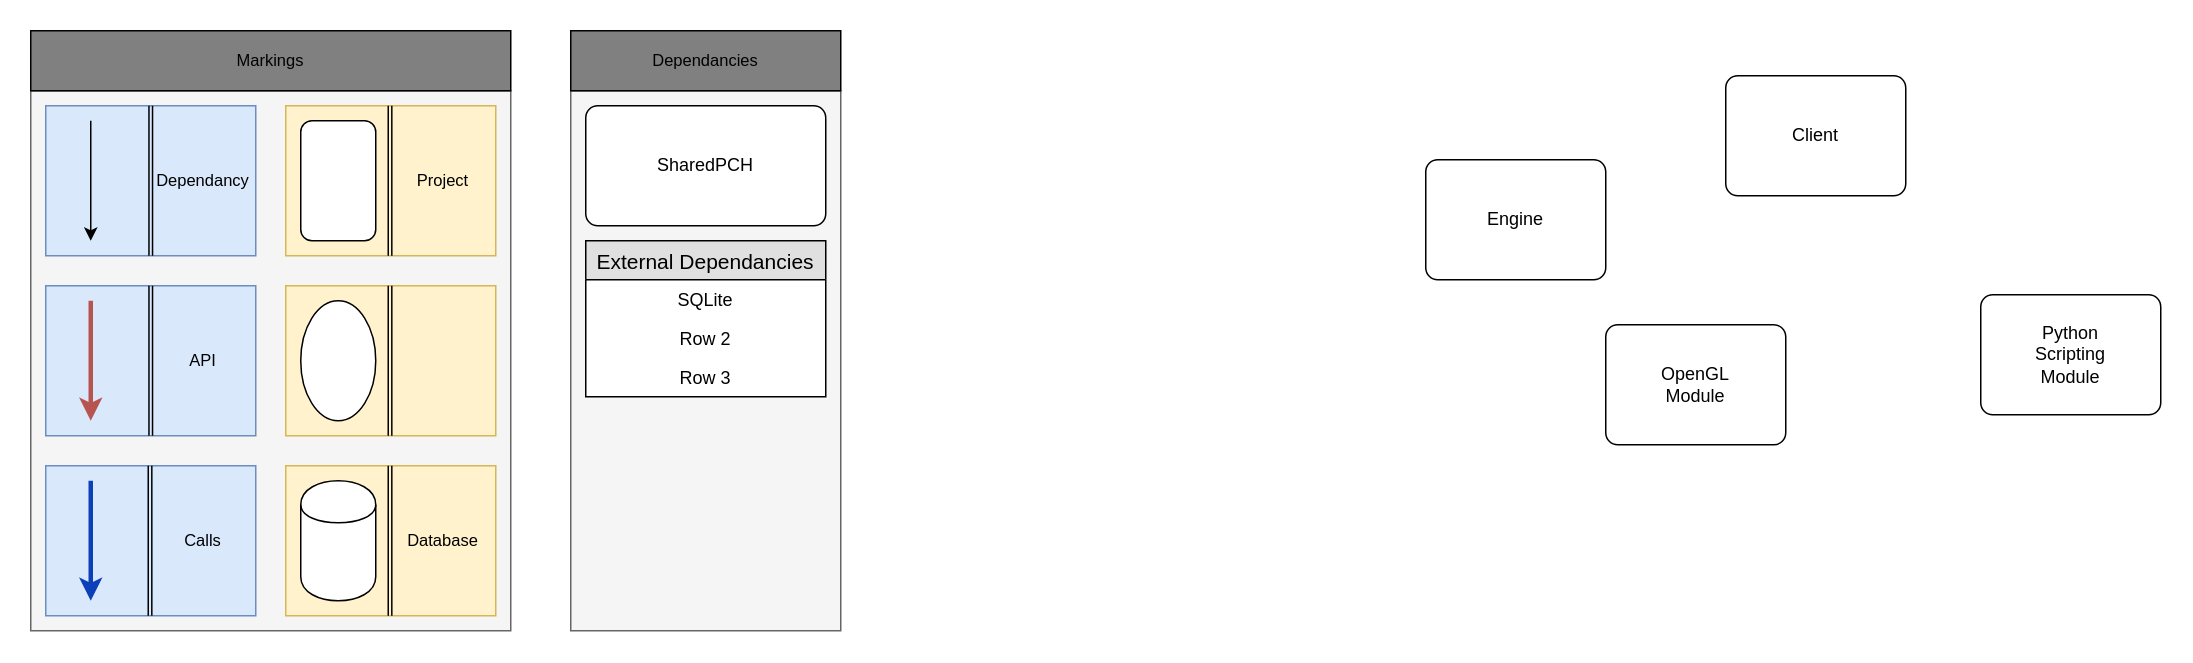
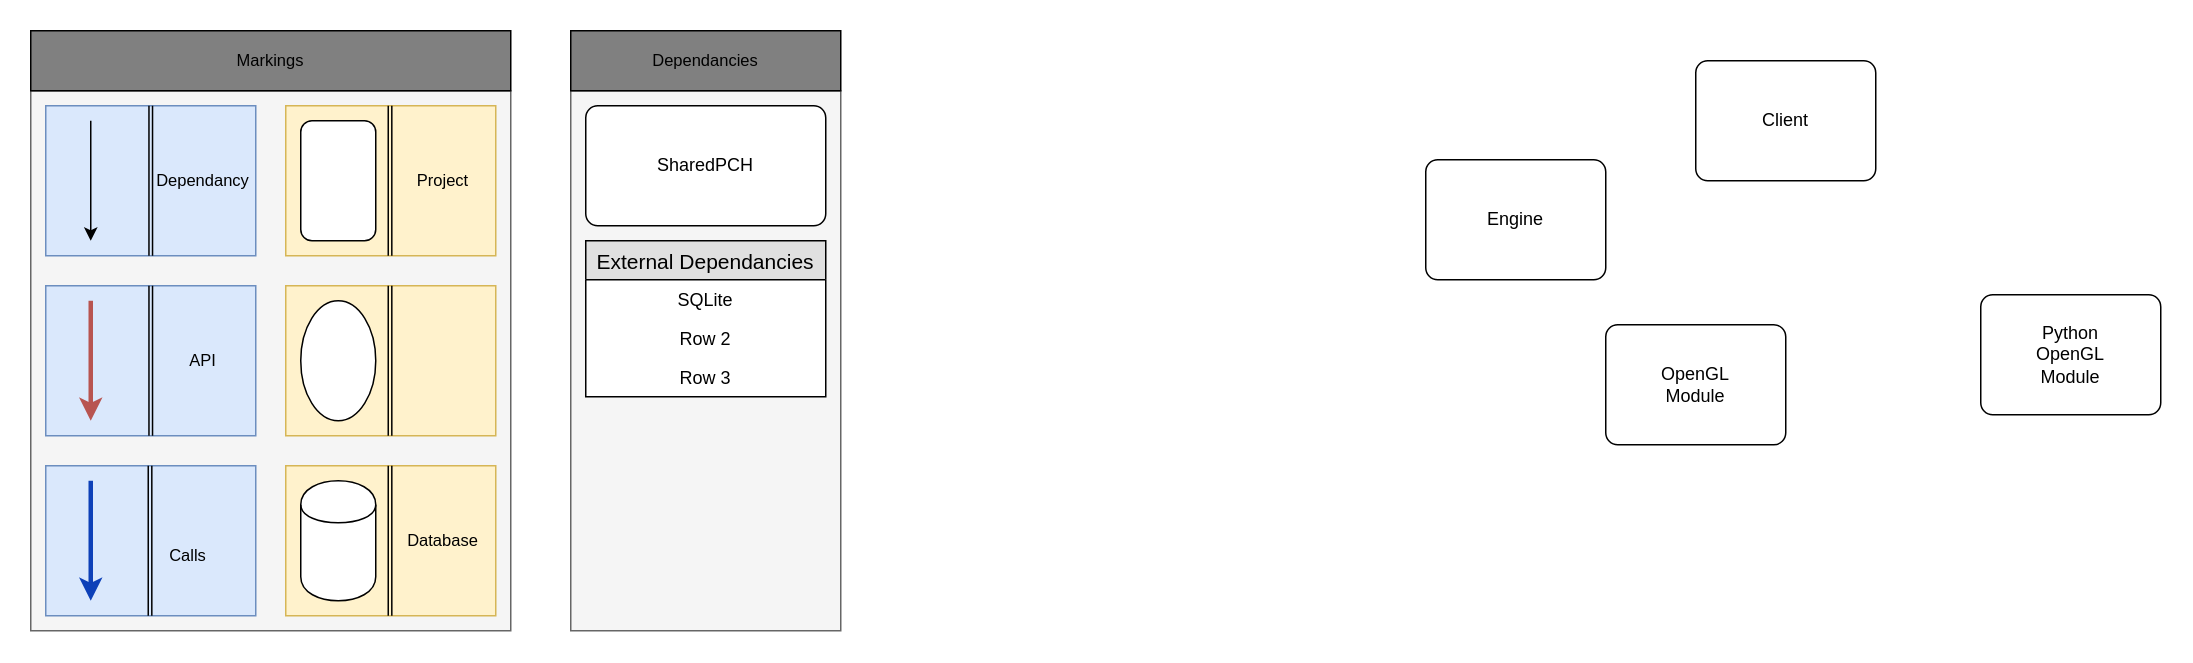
  <mxCell id="0" />
  <mxCell id="1" parent="0" />
  <mxCell id="2" value="" style="rounded=0;whiteSpace=wrap;html=1;strokeColor=#666666;fillColor=#f5f5f5;fontSize=11;align=center;fontColor=#333333;" vertex="1" parent="1"><mxGeometry x="380" y="60" width="180" height="360" as="geometry" /></mxCell>
  <mxCell id="3" value="" style="rounded=0;whiteSpace=wrap;html=1;fontSize=11;align=center;fillColor=#f5f5f5;strokeColor=#666666;fontColor=#333333;" vertex="1" parent="1"><mxGeometry x="20" y="60" width="320" height="360" as="geometry" /></mxCell>
  <mxCell id="4" value="" style="rounded=0;whiteSpace=wrap;html=1;align=center;fillColor=#dae8fc;strokeColor=#6c8ebf;" vertex="1" parent="1"><mxGeometry x="30" y="70" width="140" height="100" as="geometry" /></mxCell>
  <mxCell id="5" value="SharedPCH" style="rounded=1;arcSize=10;whiteSpace=wrap;html=1;align=center;" vertex="1" parent="1"><mxGeometry x="390" y="70" width="160" height="80" as="geometry" /></mxCell>
  <mxCell id="6" value="Engine" style="rounded=1;arcSize=10;whiteSpace=wrap;html=1;align=center;" vertex="1" parent="1"><mxGeometry x="950" y="106" width="120" height="80" as="geometry" /></mxCell>
- <mxCell id="7" value="Client" style="rounded=1;arcSize=10;whiteSpace=wrap;html=1;align=center;" vertex="1" parent="1"><mxGeometry x="1150" y="50" width="120" height="80" as="geometry" /></mxCell>
+ <mxCell id="7" value="Client" style="rounded=1;arcSize=10;whiteSpace=wrap;html=1;align=center;" vertex="1" parent="1"><mxGeometry x="1130" y="40" width="120" height="80" as="geometry" /></mxCell>
  <mxCell id="8" value="External Dependancies" style="swimlane;fontStyle=0;childLayout=stackLayout;horizontal=1;startSize=26;fillColor=#e0e0e0;horizontalStack=0;resizeParent=1;resizeParentMax=0;resizeLast=0;collapsible=1;marginBottom=0;swimlaneFillColor=#ffffff;align=center;fontSize=14;" vertex="1" parent="1"><mxGeometry x="390" y="160" width="160" height="104" as="geometry" /></mxCell>
  <mxCell id="9" value="SQLite" style="text;strokeColor=none;fillColor=none;spacingLeft=4;spacingRight=4;overflow=hidden;rotatable=0;points=[[0,0.5],[1,0.5]];portConstraint=eastwest;fontSize=12;align=center;" vertex="1" parent="8"><mxGeometry y="26" width="160" height="26" as="geometry" /></mxCell>
  <mxCell id="10" value="Row 2" style="text;strokeColor=none;fillColor=none;spacingLeft=4;spacingRight=4;overflow=hidden;rotatable=0;points=[[0,0.5],[1,0.5]];portConstraint=eastwest;fontSize=12;align=center;" vertex="1" parent="8"><mxGeometry y="52" width="160" height="26" as="geometry" /></mxCell>
  <mxCell id="11" value="Row 3" style="text;strokeColor=none;fillColor=none;spacingLeft=4;spacingRight=4;overflow=hidden;rotatable=0;points=[[0,0.5],[1,0.5]];portConstraint=eastwest;fontSize=12;align=center;" vertex="1" parent="8"><mxGeometry y="78" width="160" height="26" as="geometry" /></mxCell>
  <mxCell id="12" value="OpenGL&lt;br&gt;Module" style="rounded=1;arcSize=10;whiteSpace=wrap;html=1;align=center;" vertex="1" parent="1"><mxGeometry x="1070" y="216" width="120" height="80" as="geometry" /></mxCell>
- <mxCell id="13" value="Python&lt;br&gt;Scripting&lt;br&gt;Module" style="rounded=1;arcSize=10;whiteSpace=wrap;html=1;align=center;" vertex="1" parent="1"><mxGeometry x="1320" y="196" width="120" height="80" as="geometry" /></mxCell>
+ <mxCell id="13" value="Python&lt;br&gt;OpenGL&lt;br&gt;Module" style="rounded=1;arcSize=10;whiteSpace=wrap;html=1;align=center;" vertex="1" parent="1"><mxGeometry x="1320" y="196" width="120" height="80" as="geometry" /></mxCell>
  <mxCell id="14" value="" style="endArrow=classic;html=1;" edge="1" parent="1"><mxGeometry width="50" height="50" relative="1" as="geometry"><mxPoint x="60" y="80" as="sourcePoint" /><mxPoint x="60" y="160" as="targetPoint" /></mxGeometry></mxCell>
  <mxCell id="15" value="Dependancy" style="text;html=1;strokeColor=none;fillColor=none;align=center;verticalAlign=middle;whiteSpace=wrap;rounded=0;fontSize=11;" vertex="1" parent="1"><mxGeometry x="100" y="110" width="70" height="20" as="geometry" /></mxCell>
  <mxCell id="16" value="" style="shape=link;html=1;width=-2.381;" edge="1" parent="1"><mxGeometry width="50" height="50" relative="1" as="geometry"><mxPoint x="100" y="170" as="sourcePoint" /><mxPoint x="100" y="70" as="targetPoint" /></mxGeometry></mxCell>
  <mxCell id="17" value="" style="rounded=0;whiteSpace=wrap;html=1;align=center;fillColor=#dae8fc;strokeColor=#6c8ebf;" vertex="1" parent="1"><mxGeometry x="30" y="190" width="140" height="100" as="geometry" /></mxCell>
  <mxCell id="18" value="" style="shape=link;html=1;entryX=0.5;entryY=0;entryDx=0;entryDy=0;exitX=0.5;exitY=1;exitDx=0;exitDy=0;width=-2.381;" edge="1" parent="1" source="17" target="17"><mxGeometry width="50" height="50" relative="1" as="geometry"><mxPoint x="20" y="590" as="sourcePoint" /><mxPoint x="70" y="540" as="targetPoint" /></mxGeometry></mxCell>
  <mxCell id="19" value="" style="endArrow=classic;html=1;fillColor=#f8cecc;strokeColor=#b85450;comic=0;rounded=0;strokeWidth=3;" edge="1" parent="1"><mxGeometry width="50" height="50" relative="1" as="geometry"><mxPoint x="60" y="200" as="sourcePoint" /><mxPoint x="60" y="280" as="targetPoint" /></mxGeometry></mxCell>
  <mxCell id="20" value="API" style="text;html=1;strokeColor=none;fillColor=none;align=center;verticalAlign=middle;whiteSpace=wrap;rounded=0;fontSize=11;" vertex="1" parent="1"><mxGeometry x="100" y="230" width="70" height="20" as="geometry" /></mxCell>
  <mxCell id="21" value="" style="rounded=0;whiteSpace=wrap;html=1;align=center;fillColor=#fff2cc;strokeColor=#d6b656;" vertex="1" parent="1"><mxGeometry x="190" y="70" width="140" height="100" as="geometry" /></mxCell>
  <mxCell id="22" value="" style="shape=link;html=1;entryX=0.5;entryY=0;entryDx=0;entryDy=0;exitX=0.5;exitY=1;exitDx=0;exitDy=0;width=-2.381;" edge="1" parent="1"><mxGeometry width="50" height="50" relative="1" as="geometry"><mxPoint x="259.52" y="170" as="sourcePoint" /><mxPoint x="259.52" y="70" as="targetPoint" /></mxGeometry></mxCell>
  <mxCell id="23" value="" style="rounded=1;whiteSpace=wrap;html=1;gradientColor=none;fontSize=11;align=center;" vertex="1" parent="1"><mxGeometry x="200" y="80" width="50" height="80" as="geometry" /></mxCell>
  <mxCell id="24" value="Project" style="text;html=1;strokeColor=none;fillColor=none;align=center;verticalAlign=middle;whiteSpace=wrap;rounded=0;fontSize=11;" vertex="1" parent="1"><mxGeometry x="260" y="110" width="70" height="20" as="geometry" /></mxCell>
  <mxCell id="25" value="" style="rounded=0;whiteSpace=wrap;html=1;align=center;fillColor=#fff2cc;strokeColor=#d6b656;" vertex="1" parent="1"><mxGeometry x="190" y="190" width="140" height="100" as="geometry" /></mxCell>
  <mxCell id="26" value="" style="shape=link;html=1;entryX=0.5;entryY=0;entryDx=0;entryDy=0;exitX=0.5;exitY=1;exitDx=0;exitDy=0;width=-2.381;" edge="1" parent="1"><mxGeometry width="50" height="50" relative="1" as="geometry"><mxPoint x="259.52" y="290" as="sourcePoint" /><mxPoint x="259.52" y="190" as="targetPoint" /></mxGeometry></mxCell>
  <mxCell id="27" value="" style="ellipse;whiteSpace=wrap;html=1;gradientColor=none;fontSize=11;align=center;" vertex="1" parent="1"><mxGeometry x="200" y="200" width="50" height="80" as="geometry" /></mxCell>
  <mxCell id="28" value="" style="rounded=0;whiteSpace=wrap;html=1;align=center;fillColor=#fff2cc;strokeColor=#d6b656;" vertex="1" parent="1"><mxGeometry x="190" y="310" width="140" height="100" as="geometry" /></mxCell>
  <mxCell id="29" value="" style="shape=link;html=1;entryX=0.5;entryY=0;entryDx=0;entryDy=0;exitX=0.5;exitY=1;exitDx=0;exitDy=0;width=-2.381;" edge="1" parent="1"><mxGeometry width="50" height="50" relative="1" as="geometry"><mxPoint x="259.52" y="410" as="sourcePoint" /><mxPoint x="259.52" y="310" as="targetPoint" /></mxGeometry></mxCell>
  <mxCell id="30" value="" style="shape=cylinder;whiteSpace=wrap;html=1;boundedLbl=1;backgroundOutline=1;gradientColor=none;fontSize=11;align=center;" vertex="1" parent="1"><mxGeometry x="200" y="320" width="50" height="80" as="geometry" /></mxCell>
  <mxCell id="31" value="Database" style="text;html=1;strokeColor=none;fillColor=none;align=center;verticalAlign=middle;whiteSpace=wrap;rounded=0;fontSize=11;" vertex="1" parent="1"><mxGeometry x="260" y="350" width="70" height="20" as="geometry" /></mxCell>
  <mxCell id="32" value="" style="rounded=0;whiteSpace=wrap;html=1;align=center;fillColor=#dae8fc;strokeColor=#6c8ebf;" vertex="1" parent="1"><mxGeometry x="30" y="310" width="140" height="100" as="geometry" /></mxCell>
  <mxCell id="33" value="" style="shape=link;html=1;entryX=0.5;entryY=0;entryDx=0;entryDy=0;exitX=0.5;exitY=1;exitDx=0;exitDy=0;width=-2.381;" edge="1" parent="1"><mxGeometry width="50" height="50" relative="1" as="geometry"><mxPoint x="99.52" y="410" as="sourcePoint" /><mxPoint x="99.52" y="310" as="targetPoint" /></mxGeometry></mxCell>
  <mxCell id="34" value="" style="endArrow=classic;html=1;fillColor=#f8cecc;strokeColor=#0D40B8;comic=0;rounded=0;strokeWidth=3;" edge="1" parent="1"><mxGeometry width="50" height="50" relative="1" as="geometry"><mxPoint x="60" y="320" as="sourcePoint" /><mxPoint x="60" y="400" as="targetPoint" /></mxGeometry></mxCell>
- <mxCell id="35" value="Calls" style="text;html=1;strokeColor=none;fillColor=none;align=center;verticalAlign=middle;whiteSpace=wrap;rounded=0;fontSize=11;" vertex="1" parent="1"><mxGeometry x="100" y="350" width="70" height="20" as="geometry" /></mxCell>
+ <mxCell id="35" value="Calls" style="text;html=1;strokeColor=none;fillColor=none;align=center;verticalAlign=middle;whiteSpace=wrap;rounded=0;fontSize=11;" vertex="1" parent="1"><mxGeometry x="90" y="360" width="70" height="20" as="geometry" /></mxCell>
  <mxCell id="36" value="Markings" style="rounded=0;whiteSpace=wrap;html=1;gradientColor=none;fontSize=11;align=center;fillColor=#808080;" vertex="1" parent="1"><mxGeometry x="20" y="20" width="320" height="40" as="geometry" /></mxCell>
  <mxCell id="37" value="Dependancies" style="rounded=0;whiteSpace=wrap;html=1;gradientColor=none;fontSize=11;align=center;fillColor=#808080;" vertex="1" parent="1"><mxGeometry x="380" y="20" width="180" height="40" as="geometry" /></mxCell>
